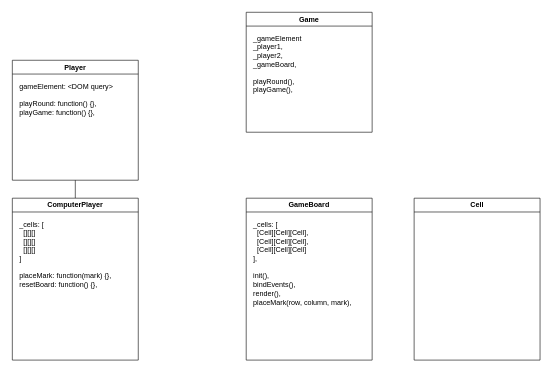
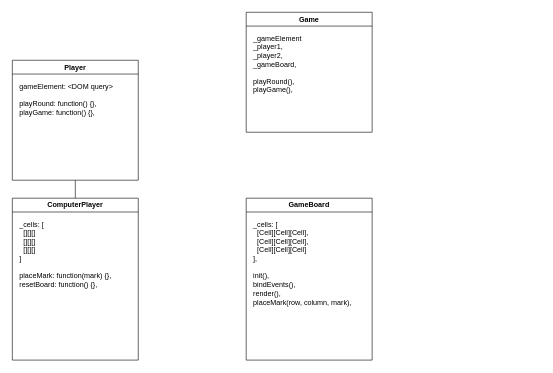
  <mxCell id="0" />
  <mxCell id="1" parent="0" />
  <mxCell id="2" value="Game" style="swimlane;whiteSpace=wrap;html=1;" vertex="1" parent="1"><mxGeometry x="410" y="20" width="210" height="200" as="geometry"><mxRectangle x="50" y="90" width="70" height="30" as="alternateBounds" /></mxGeometry></mxCell>
  <mxCell id="3" value="_gameElement&lt;br&gt;_player1,&lt;br&gt;_player2,&lt;br&gt;_gameBoard,&lt;br&gt;&lt;br&gt;playRound(),&lt;br&gt;playGame()," style="text;html=1;strokeColor=none;fillColor=none;align=left;verticalAlign=top;whiteSpace=wrap;rounded=0;" vertex="1" parent="2"><mxGeometry x="10" y="30" width="190" height="160" as="geometry" /></mxCell>
  <mxCell id="4" value="GameBoard" style="swimlane;whiteSpace=wrap;html=1;" vertex="1" parent="1"><mxGeometry x="410" y="330" width="210" height="270" as="geometry"><mxRectangle x="50" y="90" width="70" height="30" as="alternateBounds" /></mxGeometry></mxCell>
  <mxCell id="5" value="_cells: [&lt;br&gt;&lt;span style=&quot;background-color: initial;&quot;&gt;&amp;nbsp; [Cell][&lt;/span&gt;Cell][Cell],&lt;br&gt;&amp;nbsp;&amp;nbsp;&lt;span style=&quot;border-color: var(--border-color); background-color: initial;&quot;&gt;[Cell][&lt;/span&gt;Cell][Cell&lt;span style=&quot;border-color: var(--border-color); background-color: initial;&quot;&gt;],&lt;br&gt;&lt;/span&gt;&amp;nbsp;&amp;nbsp;&lt;span style=&quot;border-color: var(--border-color); background-color: initial;&quot;&gt;[Cell][&lt;/span&gt;Cell][Cell&lt;span style=&quot;border-color: var(--border-color); background-color: initial;&quot;&gt;]&lt;/span&gt;&lt;span style=&quot;background-color: initial;&quot;&gt;&lt;br&gt;&lt;/span&gt;&lt;div style=&quot;&quot;&gt;&lt;span style=&quot;background-color: initial;&quot;&gt;],&lt;/span&gt;&lt;/div&gt;&lt;div style=&quot;&quot;&gt;&lt;span style=&quot;background-color: initial;&quot;&gt;&lt;br&gt;&lt;/span&gt;&lt;/div&gt;&lt;div style=&quot;&quot;&gt;&lt;span style=&quot;background-color: initial;&quot;&gt;init(),&lt;/span&gt;&lt;/div&gt;&lt;div style=&quot;&quot;&gt;&lt;span style=&quot;background-color: initial;&quot;&gt;bindEvents(),&lt;/span&gt;&lt;/div&gt;&lt;div style=&quot;&quot;&gt;&lt;span style=&quot;background-color: initial;&quot;&gt;render(),&lt;/span&gt;&lt;/div&gt;&lt;div style=&quot;&quot;&gt;&lt;span style=&quot;background-color: initial;&quot;&gt;placeMark(row, column, mark),&lt;/span&gt;&lt;/div&gt;" style="text;html=1;strokeColor=none;fillColor=none;align=left;verticalAlign=top;whiteSpace=wrap;rounded=0;" vertex="1" parent="4"><mxGeometry x="10" y="30" width="190" height="230" as="geometry" /></mxCell>
  <mxCell id="6" style="edgeStyle=orthogonalEdgeStyle;rounded=0;orthogonalLoop=1;jettySize=auto;html=1;exitX=0.5;exitY=1;exitDx=0;exitDy=0;entryX=0.5;entryY=0;entryDx=0;entryDy=0;endArrow=none;" edge="1" parent="1" source="7" target="9"><mxGeometry relative="1" as="geometry" /></mxCell>
  <mxCell id="7" value="Player" style="swimlane;whiteSpace=wrap;html=1;" vertex="1" parent="1"><mxGeometry x="20" y="100" width="210" height="200" as="geometry"><mxRectangle x="50" y="90" width="70" height="30" as="alternateBounds" /></mxGeometry></mxCell>
  <mxCell id="8" value="gameElement: &amp;lt;DOM query&amp;gt;&lt;br&gt;&lt;br&gt;playRound: function() {},&lt;br&gt;playGame: function() {}," style="text;html=1;strokeColor=none;fillColor=none;align=left;verticalAlign=top;whiteSpace=wrap;rounded=0;" vertex="1" parent="7"><mxGeometry x="10" y="30" width="190" height="160" as="geometry" /></mxCell>
  <mxCell id="9" value="ComputerPlayer" style="swimlane;whiteSpace=wrap;html=1;" vertex="1" parent="1"><mxGeometry x="20" y="330" width="210" height="270" as="geometry"><mxRectangle x="50" y="90" width="70" height="30" as="alternateBounds" /></mxGeometry></mxCell>
  <mxCell id="10" value="_cells: [&lt;br&gt;&lt;div style=&quot;&quot;&gt;&lt;span style=&quot;background-color: initial;&quot;&gt;&amp;nbsp; [][][]&lt;/span&gt;&lt;/div&gt;&lt;div style=&quot;&quot;&gt;&amp;nbsp; [][][]&lt;/div&gt;&lt;div style=&quot;&quot;&gt;&amp;nbsp; [][][]&lt;/div&gt;&lt;div style=&quot;&quot;&gt;&lt;span style=&quot;background-color: initial;&quot;&gt;]&lt;/span&gt;&lt;/div&gt;&lt;div style=&quot;&quot;&gt;&lt;span style=&quot;background-color: initial;&quot;&gt;&lt;br&gt;&lt;/span&gt;&lt;/div&gt;&lt;div style=&quot;&quot;&gt;&lt;span style=&quot;background-color: initial;&quot;&gt;placeMark: function(mark) {},&lt;/span&gt;&lt;/div&gt;&lt;div style=&quot;&quot;&gt;resetBoard: function() {},&lt;/div&gt;" style="text;html=1;strokeColor=none;fillColor=none;align=left;verticalAlign=top;whiteSpace=wrap;rounded=0;" vertex="1" parent="9"><mxGeometry x="10" y="30" width="190" height="230" as="geometry" /></mxCell>
- <mxCell id="11" value="Cell" style="swimlane;whiteSpace=wrap;html=1;" vertex="1" parent="1"><mxGeometry x="690" y="330" width="210" height="270" as="geometry"><mxRectangle x="50" y="90" width="70" height="30" as="alternateBounds" /></mxGeometry></mxCell>
